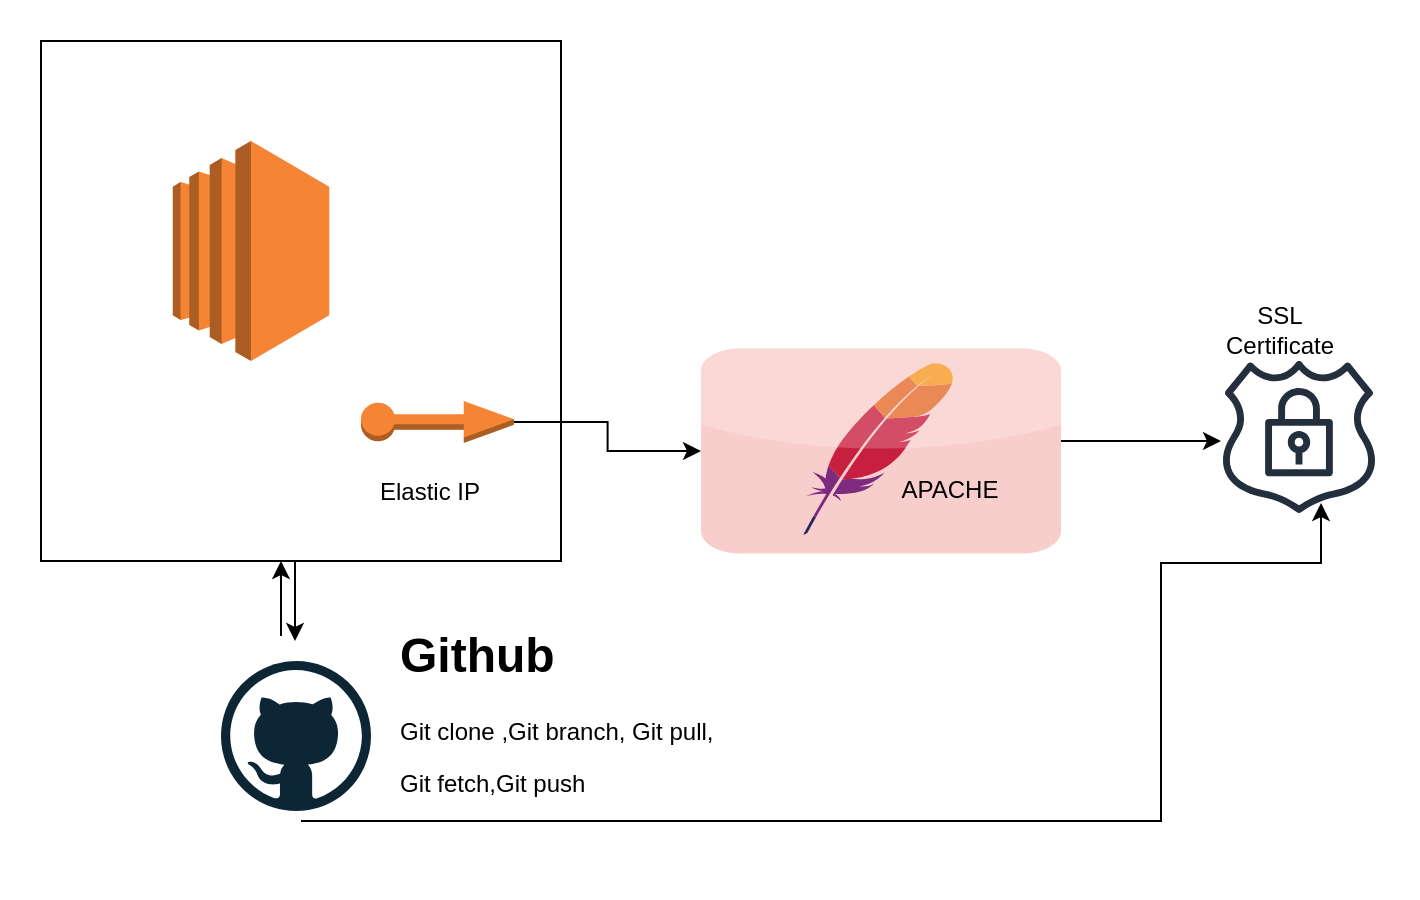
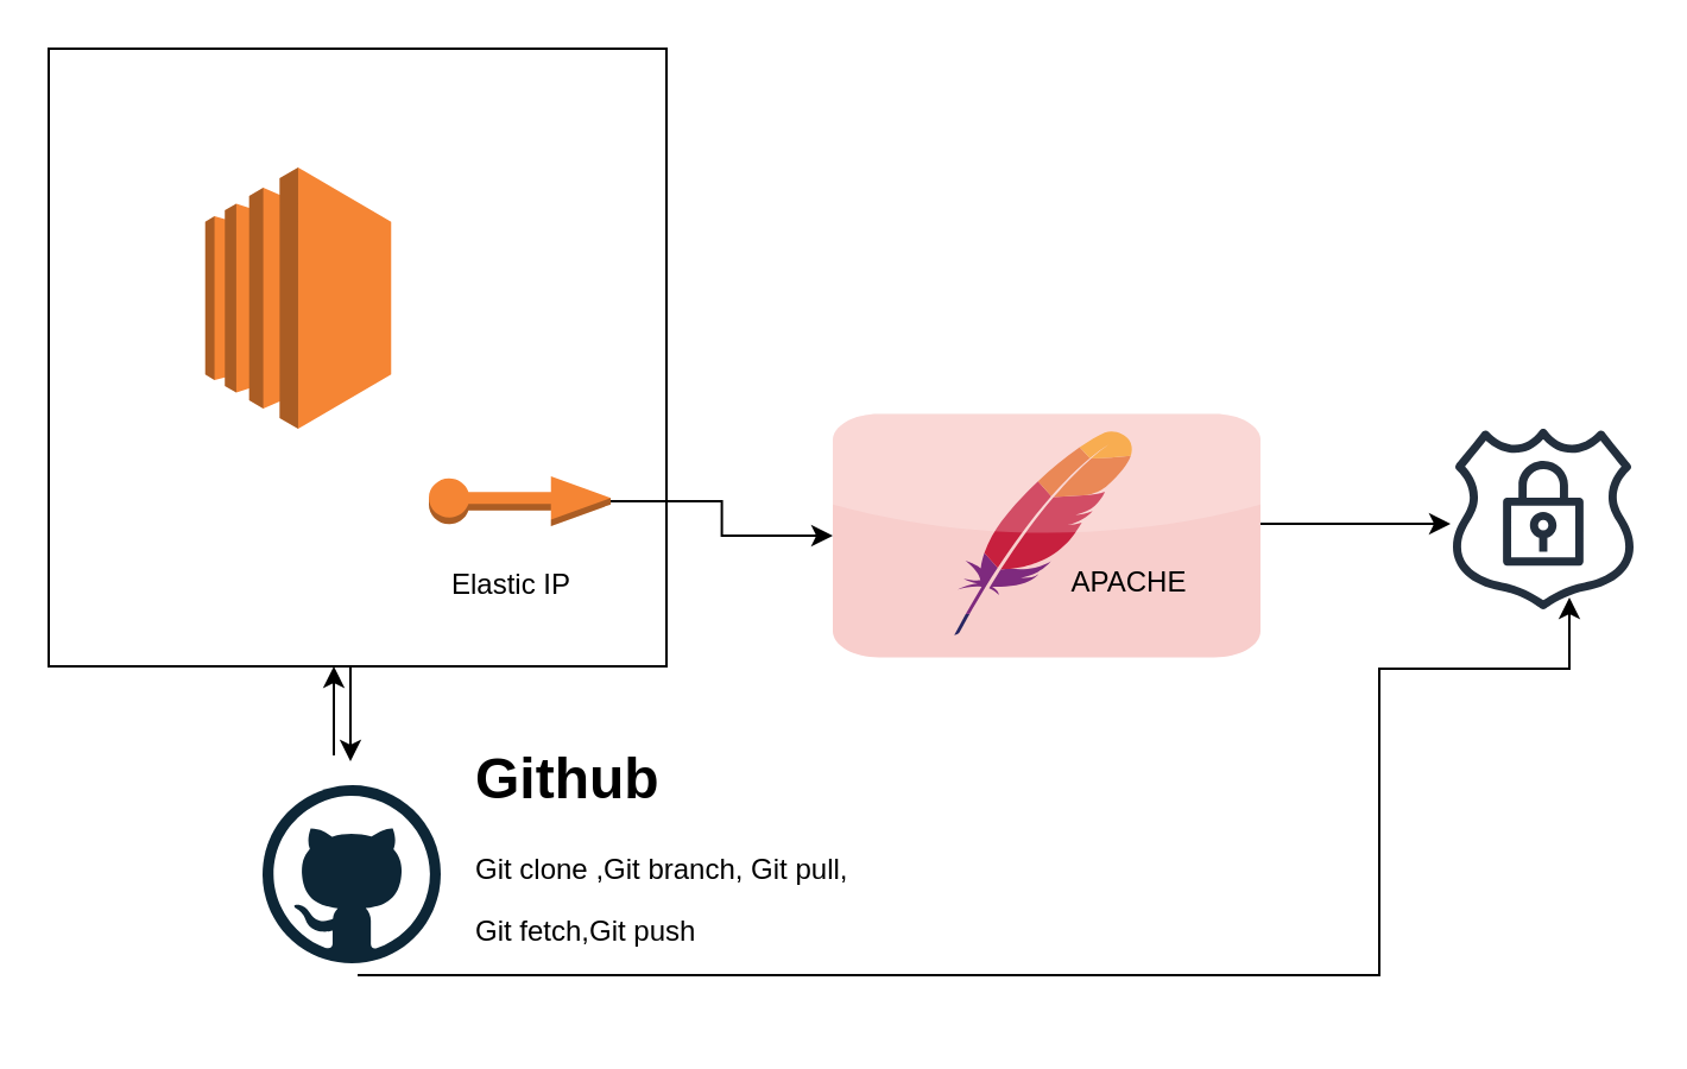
  <mxCell id="0" />
  <mxCell id="1" parent="0" />
  <mxCell id="2" value="" style="whiteSpace=wrap;html=1;aspect=fixed;" vertex="1" parent="1"><mxGeometry x="20" y="20" width="260" height="260" as="geometry" /></mxCell>
  <mxCell id="3" value="" style="outlineConnect=0;dashed=0;verticalLabelPosition=bottom;verticalAlign=top;align=center;html=1;shape=mxgraph.aws3.ec2;fillColor=#F58534;gradientColor=none;" vertex="1" parent="1"><mxGeometry x="85.88" y="70" width="78.25" height="110" as="geometry" /></mxCell>
  <mxCell id="4" value="" style="dashed=0;outlineConnect=0;html=1;align=center;labelPosition=center;verticalLabelPosition=bottom;verticalAlign=top;shape=mxgraph.weblogos.github" vertex="1" parent="1"><mxGeometry x="110" y="330" width="75" height="75" as="geometry" /></mxCell>
  <mxCell id="5" value="" style="dashed=0;outlineConnect=0;html=1;align=center;labelPosition=center;verticalLabelPosition=bottom;verticalAlign=top;shape=mxgraph.webicons.apache;fillColor=#f8cecc;strokeColor=#b85450;" vertex="1" parent="1"><mxGeometry x="350" y="173.8" width="180" height="102.4" as="geometry" /></mxCell>
  <mxCell id="6" value="APACHE" style="text;strokeColor=none;align=center;fillColor=none;html=1;verticalAlign=middle;whiteSpace=wrap;rounded=0;" vertex="1" parent="1"><mxGeometry x="445" y="230" width="60" height="30" as="geometry" /></mxCell>
  <mxCell id="7" value="" style="sketch=0;outlineConnect=0;fontColor=#232F3E;gradientColor=none;fillColor=#232F3D;strokeColor=none;dashed=0;verticalLabelPosition=bottom;verticalAlign=top;align=center;html=1;fontSize=12;fontStyle=0;aspect=fixed;pointerEvents=1;shape=mxgraph.aws4.ssl_padlock;" vertex="1" parent="1"><mxGeometry x="610" y="180" width="78" height="76" as="geometry" /></mxCell>
- <mxCell id="8" value="SSL Certificate" style="text;html=1;strokeColor=none;fillColor=none;align=center;verticalAlign=middle;whiteSpace=wrap;rounded=0;" vertex="1" parent="1"><mxGeometry x="610" y="150" width="60" height="30" as="geometry" /></mxCell>
  <mxCell id="9" style="edgeStyle=orthogonalEdgeStyle;rounded=0;orthogonalLoop=1;jettySize=auto;html=1;exitX=1;exitY=0.5;exitDx=0;exitDy=0;exitPerimeter=0;" edge="1" parent="1" source="10" target="5"><mxGeometry relative="1" as="geometry" /></mxCell>
  <mxCell id="10" value="" style="outlineConnect=0;dashed=0;verticalLabelPosition=bottom;verticalAlign=top;align=center;html=1;shape=mxgraph.aws3.elastic_ip;fillColor=#F58534;gradientColor=none;" vertex="1" parent="1"><mxGeometry x="180" y="200" width="76.5" height="21" as="geometry" /></mxCell>
  <mxCell id="11" value="Elastic IP" style="text;html=1;strokeColor=none;fillColor=none;align=center;verticalAlign=middle;whiteSpace=wrap;rounded=0;" vertex="1" parent="1"><mxGeometry x="185" y="231" width="60" height="30" as="geometry" /></mxCell>
  <mxCell id="12" value="" style="edgeStyle=none;orthogonalLoop=1;jettySize=auto;html=1;rounded=0;" edge="1" parent="1"><mxGeometry width="80" relative="1" as="geometry"><mxPoint x="530" y="220" as="sourcePoint" /><mxPoint x="610" y="220" as="targetPoint" /><Array as="points" /></mxGeometry></mxCell>
  <mxCell id="13" style="edgeStyle=none;rounded=0;orthogonalLoop=1;jettySize=auto;html=1;exitX=0.5;exitY=0;exitDx=0;exitDy=0;" edge="1" parent="1"><mxGeometry relative="1" as="geometry"><mxPoint x="147" y="320" as="targetPoint" /><mxPoint x="147" y="280" as="sourcePoint" /></mxGeometry></mxCell>
  <mxCell id="14" value="&lt;h1&gt;Github&lt;br&gt;&lt;/h1&gt;&lt;p&gt;Git clone ,Git branch, Git pull,&lt;/p&gt;&lt;p&gt;Git fetch,Git push&lt;br&gt;&lt;/p&gt;" style="text;html=1;strokeColor=none;fillColor=none;spacing=5;spacingTop=-20;whiteSpace=wrap;overflow=hidden;rounded=0;" vertex="1" parent="1"><mxGeometry x="195" y="307.5" width="190" height="120" as="geometry" /></mxCell>
  <mxCell id="15" value="" style="edgeStyle=orthogonalEdgeStyle;orthogonalLoop=1;jettySize=auto;html=1;rounded=0;" edge="1" parent="1"><mxGeometry width="80" relative="1" as="geometry"><mxPoint x="150" y="410" as="sourcePoint" /><mxPoint x="660" y="251" as="targetPoint" /><Array as="points"><mxPoint x="580" y="281" /><mxPoint x="660" y="281" /></Array></mxGeometry></mxCell>
  <mxCell id="16" value="" style="edgeStyle=none;orthogonalLoop=1;jettySize=auto;html=1;rounded=0;" edge="1" parent="1"><mxGeometry width="80" relative="1" as="geometry"><mxPoint x="140" y="310" as="sourcePoint" /><mxPoint x="140" y="280" as="targetPoint" /><Array as="points"><mxPoint x="140" y="317.5" /></Array></mxGeometry></mxCell>
